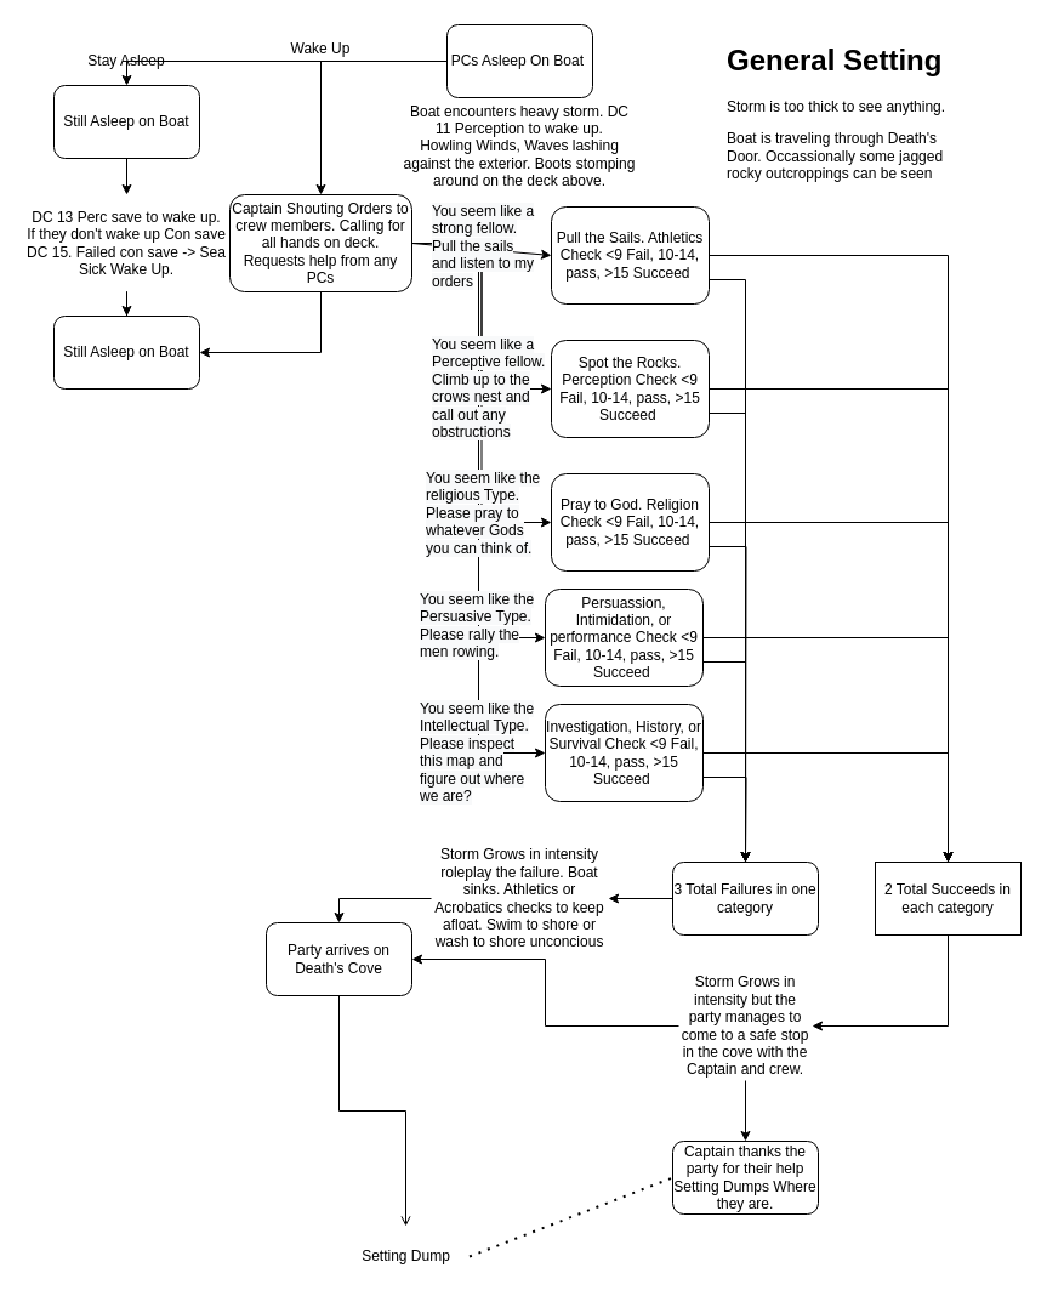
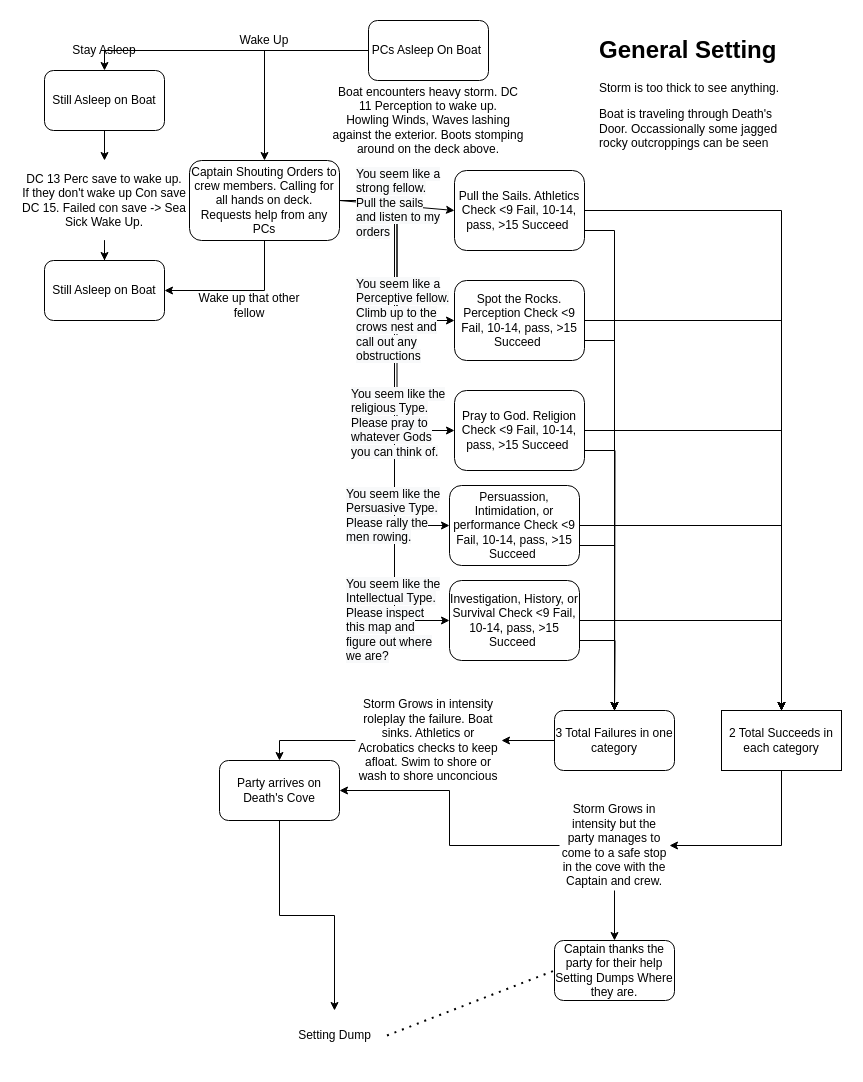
  <mxCell id="0" />
  <mxCell id="1" parent="0" />
  <mxCell id="2" style="edgeStyle=orthogonalEdgeStyle;rounded=0;orthogonalLoop=1;jettySize=auto;html=1;" edge="1" parent="1" source="3" target="4"><mxGeometry relative="1" as="geometry"><Array as="points"><mxPoint x="104" y="50" /></Array></mxGeometry></mxCell>
  <mxCell id="3" value="PCs Asleep On Boat&amp;nbsp;" style="rounded=1;whiteSpace=wrap;html=1;" vertex="1" parent="1"><mxGeometry x="368" width="120" height="60" as="geometry" y="20" /></mxCell>
  <mxCell id="4" value="Still Asleep on Boat" style="rounded=1;whiteSpace=wrap;html=1;" vertex="1" parent="1"><mxGeometry x="44" y="70" width="120" height="60" as="geometry" /></mxCell>
  <mxCell id="5" value="Boat encounters heavy storm. DC 11 Perception to wake up.&lt;br&gt;Howling Winds, Waves lashing against the exterior. Boots stomping around on the deck above." style="text;html=1;strokeColor=none;fillColor=none;align=center;verticalAlign=middle;whiteSpace=wrap;rounded=0;" vertex="1" parent="1"><mxGeometry x="330" y="70" width="196" height="100" as="geometry" /></mxCell>
  <mxCell id="6" style="edgeStyle=orthogonalEdgeStyle;rounded=0;orthogonalLoop=1;jettySize=auto;html=1;exitX=1;exitY=0.5;exitDx=0;exitDy=0;entryX=0;entryY=0.5;entryDx=0;entryDy=0;" edge="1" parent="1" source="11" target="27"><mxGeometry relative="1" as="geometry" /></mxCell>
  <mxCell id="7" style="edgeStyle=orthogonalEdgeStyle;rounded=0;orthogonalLoop=1;jettySize=auto;html=1;exitX=1;exitY=0.5;exitDx=0;exitDy=0;entryX=0;entryY=0.5;entryDx=0;entryDy=0;" edge="1" parent="1" source="11" target="31"><mxGeometry relative="1" as="geometry" /></mxCell>
  <mxCell id="8" style="edgeStyle=orthogonalEdgeStyle;rounded=0;orthogonalLoop=1;jettySize=auto;html=1;exitX=1;exitY=0.5;exitDx=0;exitDy=0;entryX=0;entryY=0.5;entryDx=0;entryDy=0;" edge="1" parent="1" source="11" target="36"><mxGeometry relative="1" as="geometry" /></mxCell>
  <mxCell id="9" style="edgeStyle=orthogonalEdgeStyle;rounded=0;orthogonalLoop=1;jettySize=auto;html=1;exitX=1;exitY=0.5;exitDx=0;exitDy=0;entryX=0;entryY=0.5;entryDx=0;entryDy=0;" edge="1" parent="1" source="11" target="40"><mxGeometry relative="1" as="geometry" /></mxCell>
  <mxCell id="10" style="edgeStyle=orthogonalEdgeStyle;rounded=0;orthogonalLoop=1;jettySize=auto;html=1;exitX=0.5;exitY=1;exitDx=0;exitDy=0;entryX=1;entryY=0.5;entryDx=0;entryDy=0;" edge="1" parent="1" source="11" target="18"><mxGeometry relative="1" as="geometry" /></mxCell>
  <mxCell id="11" value="Captain Shouting Orders to crew members. Calling for all hands on deck. Requests help from any PCs" style="rounded=1;whiteSpace=wrap;html=1;" vertex="1" parent="1"><mxGeometry x="189" y="160" width="150" height="80" as="geometry" /></mxCell>
  <mxCell id="12" value="" style="endArrow=classic;html=1;entryX=0.5;entryY=0;entryDx=0;entryDy=0;" edge="1" parent="1" target="11"><mxGeometry width="50" height="50" relative="1" as="geometry"><mxPoint x="264" y="50" as="sourcePoint" /><mxPoint x="364" y="240" as="targetPoint" /></mxGeometry></mxCell>
  <mxCell id="13" value="Stay Asleep" style="text;html=1;strokeColor=none;fillColor=none;align=center;verticalAlign=middle;whiteSpace=wrap;rounded=0;" vertex="1" parent="1"><mxGeometry x="69" y="40" width="70" height="20" as="geometry" /></mxCell>
  <mxCell id="14" value="Wake Up" style="text;html=1;strokeColor=none;fillColor=none;align=center;verticalAlign=middle;whiteSpace=wrap;rounded=0;" vertex="1" parent="1"><mxGeometry x="229" y="30" width="70" height="20" as="geometry" /></mxCell>
  <mxCell id="15" style="edgeStyle=orthogonalEdgeStyle;rounded=0;orthogonalLoop=1;jettySize=auto;html=1;" edge="1" parent="1" source="16" target="18"><mxGeometry relative="1" as="geometry" /></mxCell>
  <mxCell id="16" value="DC 13 Perc save to wake up.&lt;br&gt;If they don't wake up Con save DC 15. Failed con save -&amp;gt; Sea Sick Wake Up." style="text;html=1;strokeColor=none;fillColor=none;align=center;verticalAlign=middle;whiteSpace=wrap;rounded=0;" vertex="1" parent="1"><mxGeometry x="20" y="160" width="168" height="80" as="geometry" /></mxCell>
  <mxCell id="17" value="" style="endArrow=classic;html=1;exitX=0.5;exitY=1;exitDx=0;exitDy=0;" edge="1" parent="1" source="4" target="16"><mxGeometry width="50" height="50" relative="1" as="geometry"><mxPoint x="79" y="290" as="sourcePoint" /><mxPoint x="129" y="240" as="targetPoint" /></mxGeometry></mxCell>
  <mxCell id="18" value="Still Asleep on Boat" style="rounded=1;whiteSpace=wrap;html=1;" vertex="1" parent="1"><mxGeometry x="44" y="260" width="120" height="60" as="geometry" /></mxCell>
  <mxCell id="19" value="&lt;h1&gt;General Setting&lt;/h1&gt;&lt;p&gt;Storm is too thick to see anything.&lt;/p&gt;&lt;p&gt;Boat is traveling through Death's Door. Occassionally some jagged rocky outcroppings can be seen passing&lt;/p&gt;" style="text;html=1;strokeColor=none;fillColor=none;spacing=5;spacingTop=-20;whiteSpace=wrap;overflow=hidden;rounded=0;" vertex="1" parent="1"><mxGeometry x="594" y="30" width="190" height="120" as="geometry" /></mxCell>
  <mxCell id="20" value="" style="endArrow=classic;html=1;exitX=1;exitY=0.5;exitDx=0;exitDy=0;entryX=0;entryY=0.5;entryDx=0;entryDy=0;" edge="1" parent="1" source="11" target="23"><mxGeometry width="50" height="50" relative="1" as="geometry"><mxPoint x="314" y="360" as="sourcePoint" /><mxPoint x="414" y="200" as="targetPoint" /></mxGeometry></mxCell>
  <mxCell id="21" style="edgeStyle=orthogonalEdgeStyle;rounded=0;orthogonalLoop=1;jettySize=auto;html=1;exitX=1;exitY=0.5;exitDx=0;exitDy=0;entryX=0.5;entryY=0;entryDx=0;entryDy=0;" edge="1" parent="1" source="23" target="42"><mxGeometry relative="1" as="geometry" /></mxCell>
  <mxCell id="22" style="edgeStyle=orthogonalEdgeStyle;rounded=0;orthogonalLoop=1;jettySize=auto;html=1;exitX=1;exitY=0.75;exitDx=0;exitDy=0;entryX=0.5;entryY=0;entryDx=0;entryDy=0;" edge="1" parent="1" source="23" target="44"><mxGeometry relative="1" as="geometry" /></mxCell>
  <mxCell id="23" value="Pull the Sails. Athletics Check &amp;lt;9 Fail, 10-14, pass, &amp;gt;15 Succeed&amp;nbsp;" style="rounded=1;whiteSpace=wrap;html=1;" vertex="1" parent="1"><mxGeometry x="454" y="170" width="130" height="80" as="geometry" /></mxCell>
  <mxCell id="24" value="&lt;span style=&quot;color: rgb(0 , 0 , 0) ; font-family: &amp;#34;helvetica&amp;#34; ; font-size: 12px ; font-style: normal ; font-weight: 400 ; letter-spacing: normal ; text-align: center ; text-indent: 0px ; text-transform: none ; word-spacing: 0px ; background-color: rgb(248 , 249 , 250) ; display: inline ; float: none&quot;&gt;You seem like a strong fellow. Pull the sails and listen to my orders&lt;/span&gt;" style="text;whiteSpace=wrap;html=1;" vertex="1" parent="1"><mxGeometry x="354" y="160" width="90" height="60" as="geometry" /></mxCell>
  <mxCell id="25" style="edgeStyle=orthogonalEdgeStyle;rounded=0;orthogonalLoop=1;jettySize=auto;html=1;exitX=1;exitY=0.75;exitDx=0;exitDy=0;entryX=0.5;entryY=0;entryDx=0;entryDy=0;" edge="1" parent="1" source="27" target="44"><mxGeometry relative="1" as="geometry" /></mxCell>
  <mxCell id="26" style="edgeStyle=orthogonalEdgeStyle;rounded=0;orthogonalLoop=1;jettySize=auto;html=1;exitX=1;exitY=0.5;exitDx=0;exitDy=0;" edge="1" parent="1" source="27" target="42"><mxGeometry relative="1" as="geometry" /></mxCell>
  <mxCell id="27" value="Spot the Rocks. Perception Check &amp;lt;9 Fail, 10-14, pass, &amp;gt;15 Succeed&amp;nbsp;" style="rounded=1;whiteSpace=wrap;html=1;" vertex="1" parent="1"><mxGeometry x="454" y="280" width="130" height="80" as="geometry" /></mxCell>
  <mxCell id="28" value="&lt;span style=&quot;color: rgb(0 , 0 , 0) ; font-family: &amp;#34;helvetica&amp;#34; ; font-size: 12px ; font-style: normal ; font-weight: 400 ; letter-spacing: normal ; text-align: center ; text-indent: 0px ; text-transform: none ; word-spacing: 0px ; background-color: rgb(248 , 249 , 250) ; display: inline ; float: none&quot;&gt;You seem like a Perceptive fellow. Climb up to the crows nest and call out any obstructions&lt;/span&gt;" style="text;whiteSpace=wrap;html=1;" vertex="1" parent="1"><mxGeometry x="354" y="270" width="100" height="90" as="geometry" /></mxCell>
  <mxCell id="29" style="edgeStyle=orthogonalEdgeStyle;rounded=0;orthogonalLoop=1;jettySize=auto;html=1;exitX=1;exitY=0.75;exitDx=0;exitDy=0;" edge="1" parent="1" source="31"><mxGeometry relative="1" as="geometry"><mxPoint x="614" y="710" as="targetPoint" /></mxGeometry></mxCell>
  <mxCell id="30" style="edgeStyle=orthogonalEdgeStyle;rounded=0;orthogonalLoop=1;jettySize=auto;html=1;exitX=1;exitY=0.5;exitDx=0;exitDy=0;entryX=0.5;entryY=0;entryDx=0;entryDy=0;" edge="1" parent="1" source="31" target="42"><mxGeometry relative="1" as="geometry" /></mxCell>
  <mxCell id="31" value="Pray to God. Religion Check &amp;lt;9 Fail, 10-14, pass, &amp;gt;15 Succeed&amp;nbsp;" style="rounded=1;whiteSpace=wrap;html=1;" vertex="1" parent="1"><mxGeometry x="454" y="390" width="130" height="80" as="geometry" /></mxCell>
  <mxCell id="32" value="&lt;span style=&quot;color: rgb(0 , 0 , 0) ; font-family: &amp;#34;helvetica&amp;#34; ; font-size: 12px ; font-style: normal ; font-weight: 400 ; letter-spacing: normal ; text-align: center ; text-indent: 0px ; text-transform: none ; word-spacing: 0px ; background-color: rgb(248 , 249 , 250) ; display: inline ; float: none&quot;&gt;You seem like the religious Type. Please pray to whatever Gods you can think of.&lt;/span&gt;" style="text;whiteSpace=wrap;html=1;" vertex="1" parent="1"><mxGeometry x="349" y="380" width="100" height="90" as="geometry" /></mxCell>
  <mxCell id="33" value="&lt;span style=&quot;color: rgb(0 , 0 , 0) ; font-family: &amp;#34;helvetica&amp;#34; ; font-size: 12px ; font-style: normal ; font-weight: 400 ; letter-spacing: normal ; text-align: center ; text-indent: 0px ; text-transform: none ; word-spacing: 0px ; background-color: rgb(248 , 249 , 250) ; display: inline ; float: none&quot;&gt;You seem like the Persuasive Type. Please rally the men rowing.&lt;/span&gt;" style="text;whiteSpace=wrap;html=1;" vertex="1" parent="1"><mxGeometry x="344" y="480" width="100" height="90" as="geometry" /></mxCell>
  <mxCell id="34" style="edgeStyle=orthogonalEdgeStyle;rounded=0;orthogonalLoop=1;jettySize=auto;html=1;exitX=1;exitY=0.75;exitDx=0;exitDy=0;entryX=0.5;entryY=0;entryDx=0;entryDy=0;" edge="1" parent="1" source="36" target="44"><mxGeometry relative="1" as="geometry" /></mxCell>
  <mxCell id="35" style="edgeStyle=orthogonalEdgeStyle;rounded=0;orthogonalLoop=1;jettySize=auto;html=1;exitX=1;exitY=0.5;exitDx=0;exitDy=0;" edge="1" parent="1" source="36" target="42"><mxGeometry relative="1" as="geometry" /></mxCell>
  <mxCell id="36" value="Persuassion, Intimidation, or performance Check &amp;lt;9 Fail, 10-14, pass, &amp;gt;15 Succeed&amp;nbsp;" style="rounded=1;whiteSpace=wrap;html=1;" vertex="1" parent="1"><mxGeometry x="449" y="485" width="130" height="80" as="geometry" /></mxCell>
  <mxCell id="37" value="&lt;span style=&quot;color: rgb(0 , 0 , 0) ; font-family: &amp;#34;helvetica&amp;#34; ; font-size: 12px ; font-style: normal ; font-weight: 400 ; letter-spacing: normal ; text-align: center ; text-indent: 0px ; text-transform: none ; word-spacing: 0px ; background-color: rgb(248 , 249 , 250) ; display: inline ; float: none&quot;&gt;You seem like the Intellectual Type. Please inspect this map and figure out where we are?&lt;/span&gt;" style="text;whiteSpace=wrap;html=1;" vertex="1" parent="1"><mxGeometry x="344" y="570" width="100" height="90" as="geometry" /></mxCell>
  <mxCell id="38" style="edgeStyle=orthogonalEdgeStyle;rounded=0;orthogonalLoop=1;jettySize=auto;html=1;exitX=1;exitY=0.75;exitDx=0;exitDy=0;" edge="1" parent="1" source="40"><mxGeometry relative="1" as="geometry"><mxPoint x="614" y="710" as="targetPoint" /></mxGeometry></mxCell>
  <mxCell id="39" style="edgeStyle=orthogonalEdgeStyle;rounded=0;orthogonalLoop=1;jettySize=auto;html=1;exitX=1;exitY=0.5;exitDx=0;exitDy=0;" edge="1" parent="1" source="40" target="42"><mxGeometry relative="1" as="geometry" /></mxCell>
  <mxCell id="40" value="Investigation, History, or Survival Check &amp;lt;9 Fail, 10-14, pass, &amp;gt;15 Succeed&amp;nbsp;" style="rounded=1;whiteSpace=wrap;html=1;" vertex="1" parent="1"><mxGeometry x="449" y="580" width="130" height="80" as="geometry" /></mxCell>
  <mxCell id="41" style="edgeStyle=orthogonalEdgeStyle;rounded=0;orthogonalLoop=1;jettySize=auto;html=1;exitX=0.5;exitY=1;exitDx=0;exitDy=0;entryX=1;entryY=0.5;entryDx=0;entryDy=0;" edge="1" parent="1" source="42" target="49"><mxGeometry relative="1" as="geometry" /></mxCell>
  <mxCell id="42" value="2 Total Succeeds in each category" style="whiteSpace=wrap;html=1;rounded=0;" vertex="1" parent="1"><mxGeometry x="721" y="710" width="120" height="60" as="geometry" /></mxCell>
  <mxCell id="43" style="edgeStyle=orthogonalEdgeStyle;rounded=0;orthogonalLoop=1;jettySize=auto;html=1;exitX=0;exitY=0.5;exitDx=0;exitDy=0;entryX=1;entryY=0.5;entryDx=0;entryDy=0;" edge="1" parent="1" source="44" target="46"><mxGeometry relative="1" as="geometry" /></mxCell>
  <mxCell id="44" value="3 Total Failures in one category" style="rounded=1;whiteSpace=wrap;html=1;" vertex="1" parent="1"><mxGeometry x="554" y="710" width="120" height="60" as="geometry" /></mxCell>
  <mxCell id="45" style="edgeStyle=orthogonalEdgeStyle;rounded=0;orthogonalLoop=1;jettySize=auto;html=1;exitX=0;exitY=0.5;exitDx=0;exitDy=0;entryX=0.5;entryY=0;entryDx=0;entryDy=0;" edge="1" parent="1" source="46" target="52"><mxGeometry relative="1" as="geometry" /></mxCell>
  <mxCell id="46" value="Storm Grows in intensity roleplay the failure. Boat sinks. Athletics or Acrobatics checks to keep afloat. Swim to shore or wash to shore unconcious" style="text;html=1;strokeColor=none;fillColor=none;align=center;verticalAlign=middle;whiteSpace=wrap;rounded=0;" vertex="1" parent="1"><mxGeometry x="355" y="682.5" width="146" height="115" as="geometry" /></mxCell>
  <mxCell id="47" style="edgeStyle=orthogonalEdgeStyle;rounded=0;orthogonalLoop=1;jettySize=auto;html=1;exitX=0;exitY=0.5;exitDx=0;exitDy=0;" edge="1" parent="1" source="49" target="52"><mxGeometry relative="1" as="geometry" /></mxCell>
  <mxCell id="48" style="edgeStyle=orthogonalEdgeStyle;rounded=0;orthogonalLoop=1;jettySize=auto;html=1;entryX=0.5;entryY=0;entryDx=0;entryDy=0;" edge="1" parent="1" source="49" target="55"><mxGeometry relative="1" as="geometry" /></mxCell>
  <mxCell id="49" value="Storm Grows in intensity but the party manages to come to a safe stop in the cove with the Captain and crew." style="text;html=1;strokeColor=none;fillColor=none;align=center;verticalAlign=middle;whiteSpace=wrap;rounded=0;" vertex="1" parent="1"><mxGeometry x="559" y="800" width="110" height="90" as="geometry" /></mxCell>
- <mxCell id="51" style="edgeStyle=orthogonalEdgeStyle;rounded=0;orthogonalLoop=1;jettySize=auto;html=1;exitX=0.5;exitY=1;exitDx=0;exitDy=0;entryX=0.5;entryY=0;entryDx=0;entryDy=0;endArrow=open;" edge="1" parent="1" source="52" target="53"><mxGeometry relative="1" as="geometry" /></mxCell>
+ <mxCell id="50" value="Wake up that other fellow" style="text;html=1;strokeColor=none;fillColor=none;align=center;verticalAlign=middle;whiteSpace=wrap;rounded=0;" vertex="1" parent="1"><mxGeometry x="194" y="280" width="110" height="50" as="geometry" /></mxCell>
+ <mxCell id="51" style="edgeStyle=orthogonalEdgeStyle;rounded=0;orthogonalLoop=1;jettySize=auto;html=1;exitX=0.5;exitY=1;exitDx=0;exitDy=0;entryX=0.5;entryY=0;entryDx=0;entryDy=0;" edge="1" parent="1" source="52" target="53"><mxGeometry relative="1" as="geometry" /></mxCell>
  <mxCell id="52" value="Party arrives on Death's Cove" style="rounded=1;whiteSpace=wrap;html=1;" vertex="1" parent="1"><mxGeometry x="219" y="760" width="120" height="60" as="geometry" /></mxCell>
  <mxCell id="53" value="Setting Dump" style="text;html=1;strokeColor=none;fillColor=none;align=center;verticalAlign=middle;whiteSpace=wrap;rounded=0;" vertex="1" parent="1"><mxGeometry x="281.5" y="1010" width="105" height="50" as="geometry" /></mxCell>
  <mxCell id="54" value="" style="endArrow=none;dashed=1;html=1;dashPattern=1 3;strokeWidth=2;exitX=1;exitY=0.5;exitDx=0;exitDy=0;entryX=0;entryY=0.5;entryDx=0;entryDy=0;" edge="1" parent="1" source="53" target="55"><mxGeometry width="50" height="50" relative="1" as="geometry"><mxPoint x="428" y="1050" as="sourcePoint" /><mxPoint x="494" y="970" as="targetPoint" /></mxGeometry></mxCell>
  <mxCell id="55" value="Captain thanks the party for their help&lt;br&gt;Setting Dumps Where they are." style="rounded=1;whiteSpace=wrap;html=1;" vertex="1" parent="1"><mxGeometry x="554" y="940" width="120" height="60" as="geometry" /></mxCell>
